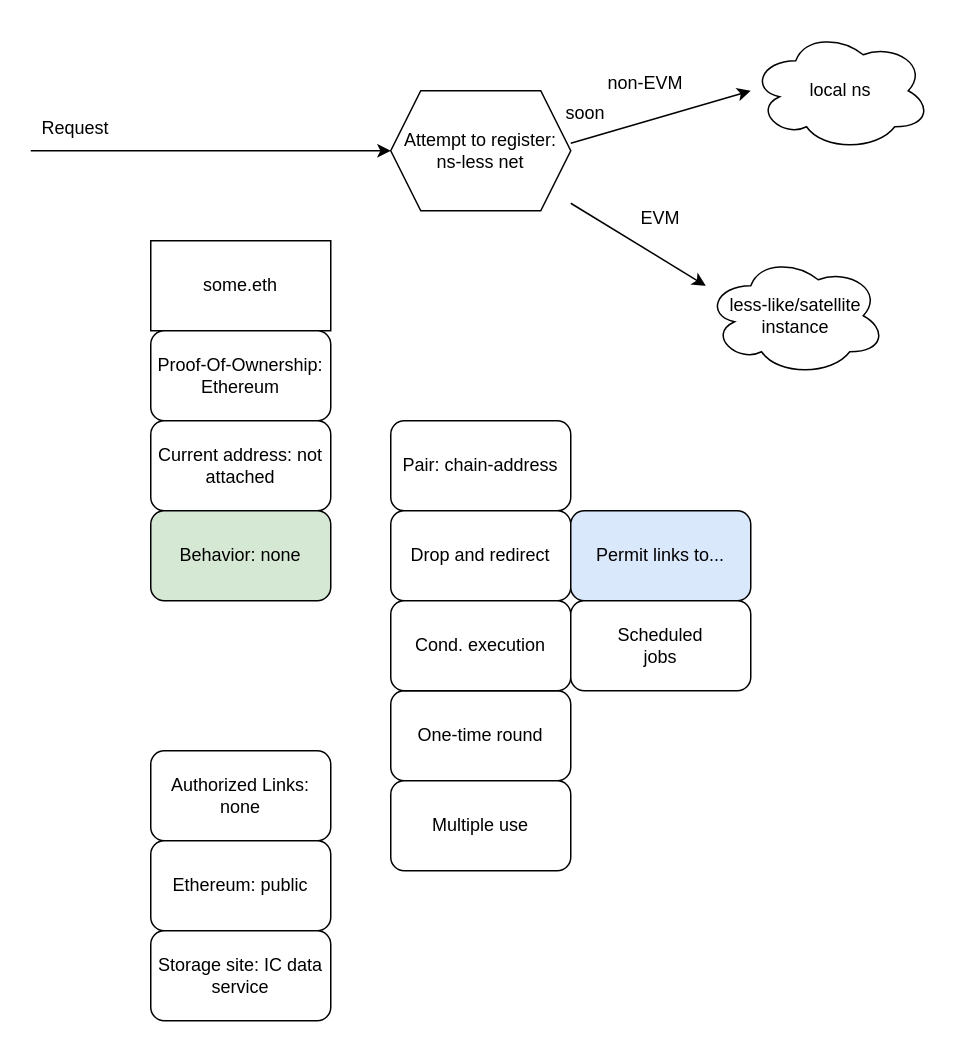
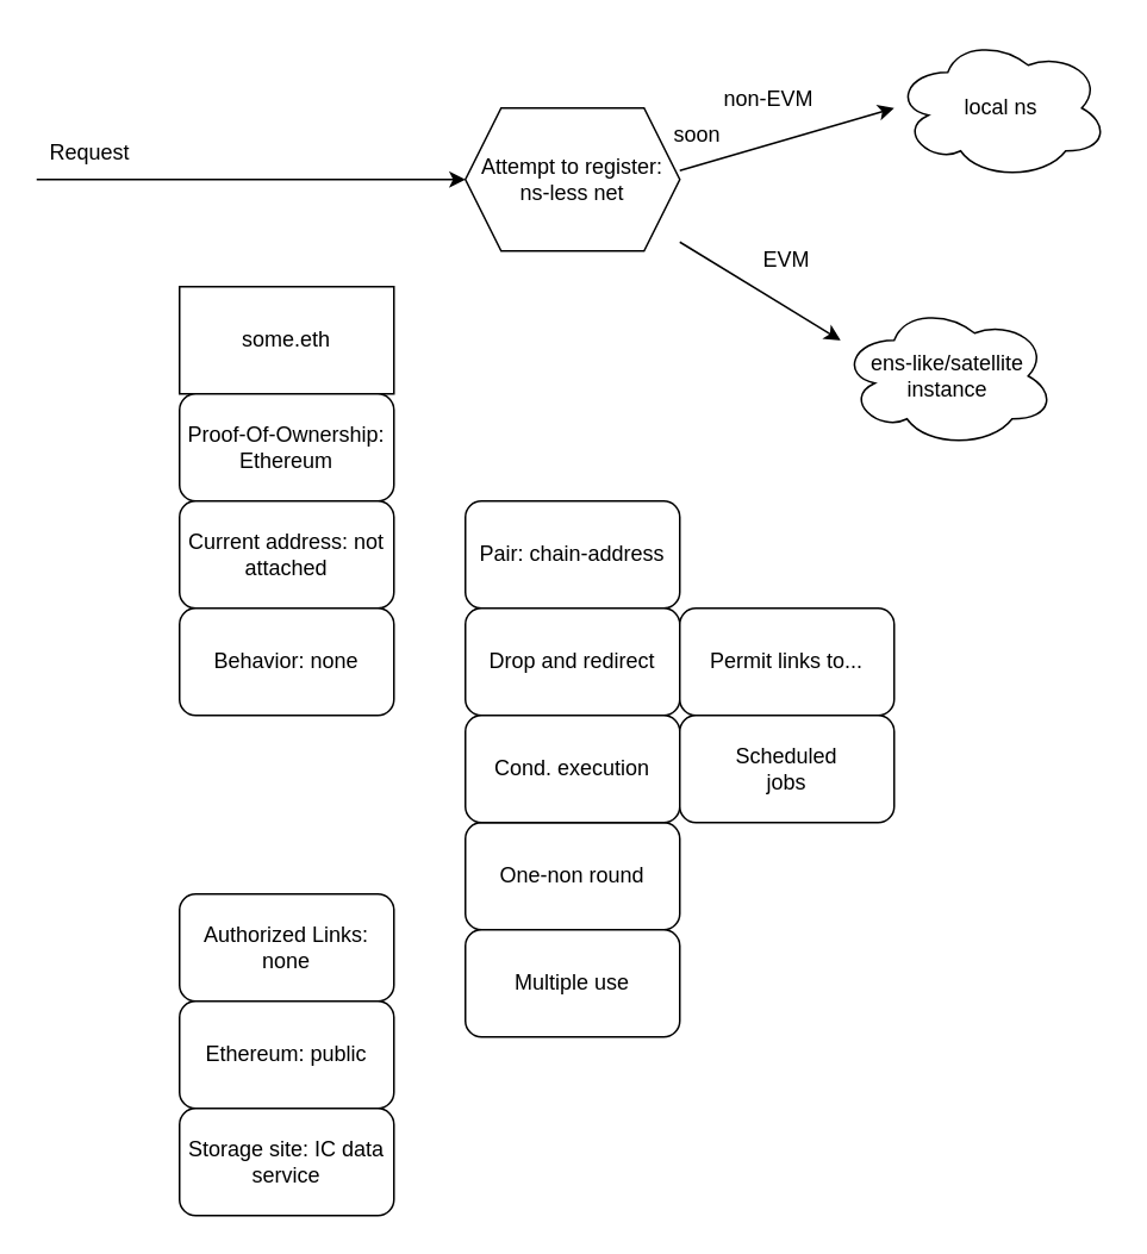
  <mxCell id="0" />
  <mxCell id="1" parent="0" />
  <mxCell id="2" value="some.eth" style="rounded=0;whiteSpace=wrap;html=1;" parent="1" vertex="1"><mxGeometry x="100" y="160" width="120" height="60" as="geometry" /></mxCell>
  <mxCell id="3" value="Proof-Of-Ownership: Ethereum" style="rounded=1;whiteSpace=wrap;html=1;" parent="1" vertex="1"><mxGeometry x="100" y="220" width="120" height="60" as="geometry" /></mxCell>
  <mxCell id="4" value="Current address: not attached" style="rounded=1;whiteSpace=wrap;html=1;" parent="1" vertex="1"><mxGeometry x="100" y="280" width="120" height="60" as="geometry" /></mxCell>
- <mxCell id="5" value="Behavior: none" style="rounded=1;whiteSpace=wrap;html=1;fillColor=#d5e8d4;" parent="1" vertex="1"><mxGeometry x="100" y="340" width="120" height="60" as="geometry" /></mxCell>
+ <mxCell id="5" value="Behavior: none" style="rounded=1;whiteSpace=wrap;html=1;" parent="1" vertex="1"><mxGeometry x="100" y="340" width="120" height="60" as="geometry" /></mxCell>
  <mxCell id="6" value="Pair: chain-address" style="rounded=1;whiteSpace=wrap;html=1;" parent="1" vertex="1"><mxGeometry x="260" y="280" width="120" height="60" as="geometry" /></mxCell>
- <mxCell id="7" value="One-time round" style="rounded=1;whiteSpace=wrap;html=1;" parent="1" vertex="1"><mxGeometry x="260" y="460" width="120" height="60" as="geometry" /></mxCell>
+ <mxCell id="7" value="One-non round" style="rounded=1;whiteSpace=wrap;html=1;" parent="1" vertex="1"><mxGeometry x="260" y="460" width="120" height="60" as="geometry" /></mxCell>
  <mxCell id="8" value="Multiple use" style="rounded=1;whiteSpace=wrap;html=1;" parent="1" vertex="1"><mxGeometry x="260" y="520" width="120" height="60" as="geometry" /></mxCell>
  <mxCell id="9" value="Drop and redirect" style="rounded=1;whiteSpace=wrap;html=1;" parent="1" vertex="1"><mxGeometry x="260" y="340" width="120" height="60" as="geometry" /></mxCell>
  <mxCell id="10" value="Cond. execution" style="rounded=1;whiteSpace=wrap;html=1;" parent="1" vertex="1"><mxGeometry x="260" y="400" width="120" height="60" as="geometry" /></mxCell>
- <mxCell id="11" value="Permit links to..." style="rounded=1;whiteSpace=wrap;html=1;fillColor=#dae8fc;" parent="1" vertex="1"><mxGeometry x="380" y="340" width="120" height="60" as="geometry" /></mxCell>
+ <mxCell id="11" value="Permit links to..." style="rounded=1;whiteSpace=wrap;html=1;" parent="1" vertex="1"><mxGeometry x="380" y="340" width="120" height="60" as="geometry" /></mxCell>
  <mxCell id="12" value="Attempt to register:&lt;br&gt;ns-less net" style="shape=hexagon;perimeter=hexagonPerimeter2;whiteSpace=wrap;html=1;fixedSize=1;" parent="1" vertex="1"><mxGeometry x="260" y="60" width="120" height="80" as="geometry" /></mxCell>
  <mxCell id="13" value="" style="endArrow=classic;html=1;rounded=0;entryX=0;entryY=0.5;entryDx=0;entryDy=0;" parent="1" target="12" edge="1"><mxGeometry width="50" height="50" relative="1" as="geometry"><mxPoint x="20" y="100" as="sourcePoint" /><mxPoint x="70" y="50" as="targetPoint" /></mxGeometry></mxCell>
  <mxCell id="14" value="Request" style="text;html=1;strokeColor=none;fillColor=none;align=center;verticalAlign=middle;whiteSpace=wrap;rounded=0;" parent="1" vertex="1"><mxGeometry x="20" y="70" width="60" height="30" as="geometry" /></mxCell>
  <mxCell id="15" value="" style="endArrow=classic;html=1;rounded=0;" parent="1" edge="1"><mxGeometry width="50" height="50" relative="1" as="geometry"><mxPoint x="380" y="95" as="sourcePoint" /><mxPoint x="500" y="60" as="targetPoint" /></mxGeometry></mxCell>
  <mxCell id="16" value="" style="endArrow=classic;html=1;rounded=0;" parent="1" edge="1"><mxGeometry width="50" height="50" relative="1" as="geometry"><mxPoint x="380" y="135" as="sourcePoint" /><mxPoint x="470" y="190" as="targetPoint" /></mxGeometry></mxCell>
  <mxCell id="17" value="EVM" style="text;html=1;strokeColor=none;fillColor=none;align=center;verticalAlign=middle;whiteSpace=wrap;rounded=0;" parent="1" vertex="1"><mxGeometry x="410" y="130" width="60" height="30" as="geometry" /></mxCell>
  <mxCell id="18" value="non-EVM" style="text;html=1;strokeColor=none;fillColor=none;align=center;verticalAlign=middle;whiteSpace=wrap;rounded=0;" parent="1" vertex="1"><mxGeometry x="400" y="40" width="60" height="30" as="geometry" /></mxCell>
  <mxCell id="19" value="local ns" style="ellipse;shape=cloud;whiteSpace=wrap;html=1;" parent="1" vertex="1"><mxGeometry x="500" width="120" height="80" as="geometry" y="20" /></mxCell>
- <mxCell id="20" value="less-like/satellite&lt;br&gt;instance" style="ellipse;shape=cloud;whiteSpace=wrap;html=1;" parent="1" vertex="1"><mxGeometry x="470" y="170" width="120" height="80" as="geometry" /></mxCell>
+ <mxCell id="20" value="ens-like/satellite&lt;br&gt;instance" style="ellipse;shape=cloud;whiteSpace=wrap;html=1;" parent="1" vertex="1"><mxGeometry x="470" y="170" width="120" height="80" as="geometry" /></mxCell>
  <mxCell id="21" value="soon" style="text;html=1;strokeColor=none;fillColor=none;align=center;verticalAlign=middle;whiteSpace=wrap;rounded=0;" parent="1" vertex="1"><mxGeometry x="360" y="60" width="60" height="30" as="geometry" /></mxCell>
  <mxCell id="22" value="Authorized Links: none" style="rounded=1;whiteSpace=wrap;html=1;" parent="1" vertex="1"><mxGeometry x="100" y="500" width="120" height="60" as="geometry" /></mxCell>
  <mxCell id="23" value="Ethereum: public" style="rounded=1;whiteSpace=wrap;html=1;" parent="1" vertex="1"><mxGeometry x="100" y="560" width="120" height="60" as="geometry" /></mxCell>
  <mxCell id="24" value="Storage site: IC data service" style="rounded=1;whiteSpace=wrap;html=1;" parent="1" vertex="1"><mxGeometry x="100" y="620" width="120" height="60" as="geometry" /></mxCell>
  <mxCell id="25" value="Scheduled&lt;br&gt;jobs" style="rounded=1;whiteSpace=wrap;html=1;" vertex="1" parent="1"><mxGeometry x="380" y="400" width="120" height="60" as="geometry" /></mxCell>
